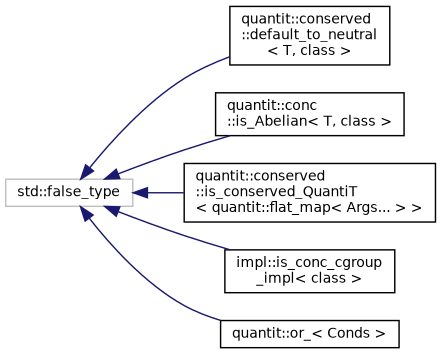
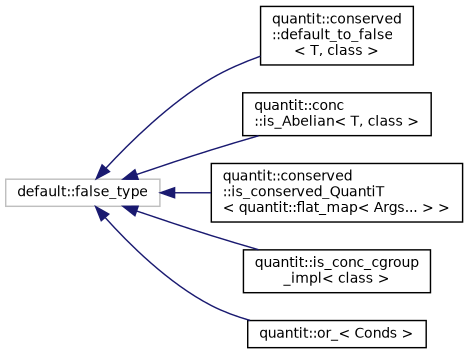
  digraph {
    rankdir=LR
    node [color=black fillcolor=white fontname=Helvetica fontsize=10 shape=record style=filled]
    edge [color=midnightblue dir=back fontname=Helvetica fontsize=10 labelfontname=Helvetica labelfontsize=10 style=solid]
-   n1 [color=grey75 height=0.2 label="std::false_type" width=0.4]
-   n2 [height=0.2 label="quantit::conserved\l::default_to_neutral\l\< T, class \>" width=0.4]
+   n1 [color=grey75 height=0.2 label="default::false_type" width=0.4]
+   n2 [height=0.2 label="quantit::conserved\l::default_to_false\l\< T, class \>" width=0.4]
    n3 [height=0.2 label="quantit::conc\l::is_Abelian\< T, class \>" width=0.4]
    n4 [height=0.2 label="quantit::conserved\l::is_conserved_QuantiT\l\< quantit::flat_map\< Args... \> \>" width=0.4]
-   n5 [height=0.2 label="impl::is_conc_cgroup\l_impl\< class \>" width=0.4]
+   n5 [height=0.2 label="quantit::is_conc_cgroup\l_impl\< class \>" width=0.4]
    n6 [height=0.2 label="quantit::or_\< Conds \>" width=0.4]
    n1 -> n2
    n1 -> n3
    n1 -> n4
    n1 -> n5
    n1 -> n6
  }
